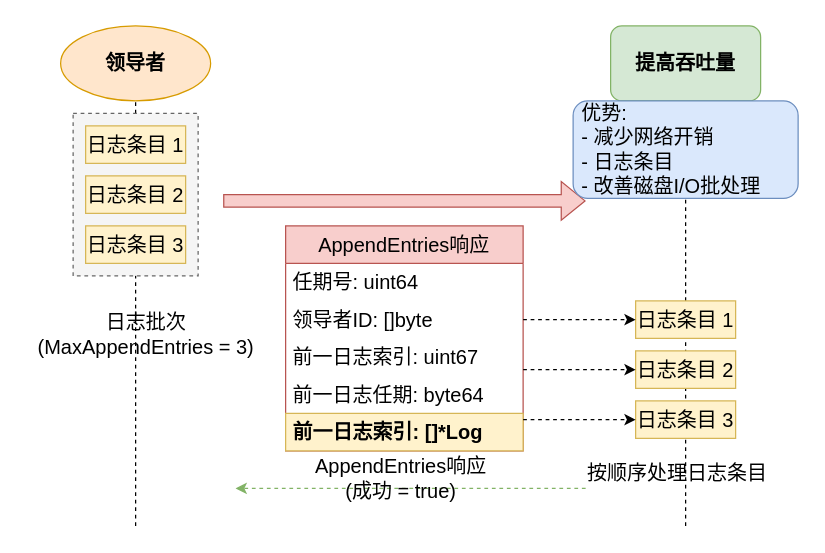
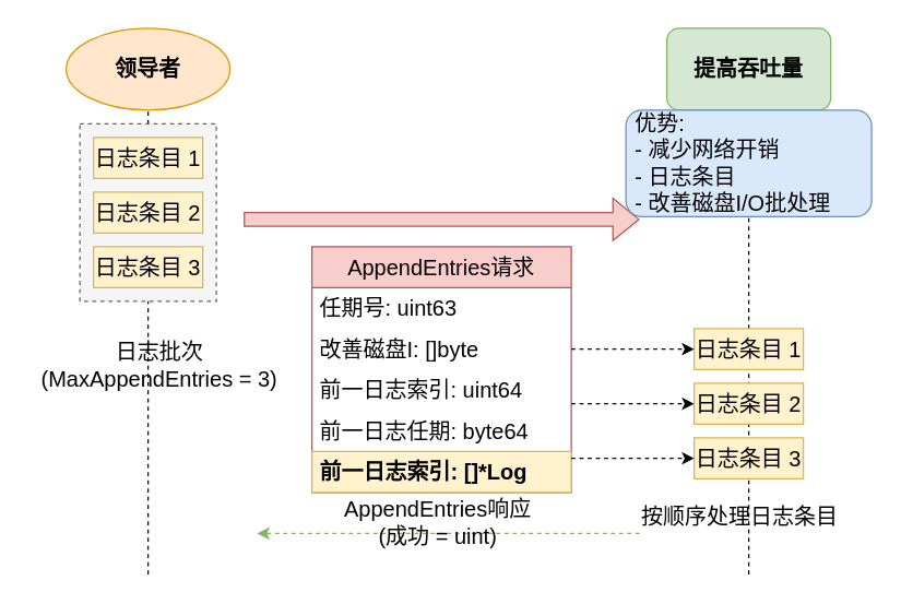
  <mxCell id="0" />
  <mxCell id="1" parent="0" />
  <mxCell id="2" value="领导者" style="ellipse;whiteSpace=wrap;html=1;fillColor=#ffe6cc;strokeColor=#d79b00;fontSize=16;fontStyle=1;" vertex="1" parent="1"><mxGeometry x="48" y="20" width="120" height="60" as="geometry" /></mxCell>
  <mxCell id="3" value="提高吞吐量" style="rounded=1;whiteSpace=wrap;html=1;fillColor=#d5e8d4;strokeColor=#82b366;fontSize=16;fontStyle=1" vertex="1" parent="1"><mxGeometry x="488" y="20" width="120" height="60" as="geometry" /></mxCell>
  <mxCell id="4" value="" style="endArrow=none;dashed=1;html=1;rounded=0;entryX=0.5;entryY=1;entryDx=0;entryDy=0;fontSize=16;" edge="1" parent="1" target="2"><mxGeometry width="50" height="50" relative="1" as="geometry"><mxPoint x="108" y="420" as="sourcePoint" /><mxPoint x="418" y="220" as="targetPoint" /></mxGeometry></mxCell>
  <mxCell id="5" value="" style="endArrow=none;dashed=1;html=1;rounded=0;entryX=0.5;entryY=1;entryDx=0;entryDy=0;fontSize=16;" edge="1" parent="1" target="3"><mxGeometry width="50" height="50" relative="1" as="geometry"><mxPoint x="548" y="420" as="sourcePoint" /><mxPoint x="418" y="220" as="targetPoint" /></mxGeometry></mxCell>
  <mxCell id="6" value="日志条目 1" style="rounded=0;whiteSpace=wrap;html=1;fillColor=#fff2cc;strokeColor=#d6b656;fontSize=16;" vertex="1" parent="1"><mxGeometry x="68" y="100" width="80" height="30" as="geometry" /></mxCell>
  <mxCell id="7" value="日志条目 2" style="rounded=0;whiteSpace=wrap;html=1;fillColor=#fff2cc;strokeColor=#d6b656;fontSize=16;" vertex="1" parent="1"><mxGeometry x="68" y="140" width="80" height="30" as="geometry" /></mxCell>
  <mxCell id="8" value="日志条目 3" style="rounded=0;whiteSpace=wrap;html=1;fillColor=#fff2cc;strokeColor=#d6b656;fontSize=16;" vertex="1" parent="1"><mxGeometry x="68" y="180" width="80" height="30" as="geometry" /></mxCell>
  <mxCell id="9" value="" style="rounded=0;whiteSpace=wrap;html=1;fillColor=#f5f5f5;strokeColor=#666666;dashed=1;fontSize=16;" vertex="1" parent="1"><mxGeometry x="58" y="90" width="100" height="130" as="geometry" /></mxCell>
  <mxCell id="10" value="日志条目 1" style="rounded=0;whiteSpace=wrap;html=1;fillColor=#fff2cc;strokeColor=#d6b656;fontSize=16;" vertex="1" parent="1"><mxGeometry x="68" y="100" width="80" height="30" as="geometry" /></mxCell>
  <mxCell id="11" value="日志条目 2" style="rounded=0;whiteSpace=wrap;html=1;fillColor=#fff2cc;strokeColor=#d6b656;fontSize=16;" vertex="1" parent="1"><mxGeometry x="68" y="140" width="80" height="30" as="geometry" /></mxCell>
  <mxCell id="12" value="日志条目 3" style="rounded=0;whiteSpace=wrap;html=1;fillColor=#fff2cc;strokeColor=#d6b656;fontSize=16;" vertex="1" parent="1"><mxGeometry x="68" y="180" width="80" height="30" as="geometry" /></mxCell>
  <mxCell id="13" value="日志批次&lt;br&gt;(MaxAppendEntries = 3)" style="text;html=1;align=center;verticalAlign=middle;resizable=0;points=[];autosize=1;strokeColor=none;fillColor=none;fontSize=16;" vertex="1" parent="1"><mxGeometry x="20" y="242" width="191" height="50" as="geometry" /></mxCell>
  <mxCell id="14" value="" style="shape=flexArrow;endArrow=classic;html=1;rounded=0;fillColor=#f8cecc;strokeColor=#b85450;fontSize=16;" edge="1" parent="1"><mxGeometry width="50" height="50" relative="1" as="geometry"><mxPoint x="178" y="160" as="sourcePoint" /><mxPoint x="468" y="160" as="targetPoint" /></mxGeometry></mxCell>
- <mxCell id="15" value="AppendEntries响应" style="swimlane;fontStyle=0;childLayout=stackLayout;horizontal=1;startSize=30;horizontalStack=0;resizeParent=1;resizeParentMax=0;resizeLast=0;collapsible=1;marginBottom=0;whiteSpace=wrap;html=1;fillColor=#f8cecc;strokeColor=#b85450;fontSize=16;" vertex="1" parent="1"><mxGeometry x="228" y="180" width="190" height="180" as="geometry" /></mxCell>
- <mxCell id="16" value="任期号: uint64" style="text;strokeColor=none;fillColor=none;align=left;verticalAlign=middle;spacingLeft=4;spacingRight=4;overflow=hidden;points=[[0,0.5],[1,0.5]];portConstraint=eastwest;rotatable=0;whiteSpace=wrap;html=1;fontSize=16;" vertex="1" parent="15"><mxGeometry y="30" width="190" height="30" as="geometry" /></mxCell>
- <mxCell id="17" value="领导者ID: []byte" style="text;strokeColor=none;fillColor=none;align=left;verticalAlign=middle;spacingLeft=4;spacingRight=4;overflow=hidden;points=[[0,0.5],[1,0.5]];portConstraint=eastwest;rotatable=0;whiteSpace=wrap;html=1;fontSize=16;" vertex="1" parent="15"><mxGeometry y="60" width="190" height="30" as="geometry" /></mxCell>
- <mxCell id="18" value="前一日志索引: uint67" style="text;strokeColor=none;fillColor=none;align=left;verticalAlign=middle;spacingLeft=4;spacingRight=4;overflow=hidden;points=[[0,0.5],[1,0.5]];portConstraint=eastwest;rotatable=0;whiteSpace=wrap;html=1;fontSize=16;" vertex="1" parent="15"><mxGeometry y="90" width="190" height="30" as="geometry" /></mxCell>
+ <mxCell id="15" value="AppendEntries请求" style="swimlane;fontStyle=0;childLayout=stackLayout;horizontal=1;startSize=30;horizontalStack=0;resizeParent=1;resizeParentMax=0;resizeLast=0;collapsible=1;marginBottom=0;whiteSpace=wrap;html=1;fillColor=#f8cecc;strokeColor=#b85450;fontSize=16;" vertex="1" parent="1"><mxGeometry x="228" y="180" width="190" height="180" as="geometry" /></mxCell>
+ <mxCell id="16" value="任期号: uint63" style="text;strokeColor=none;fillColor=none;align=left;verticalAlign=middle;spacingLeft=4;spacingRight=4;overflow=hidden;points=[[0,0.5],[1,0.5]];portConstraint=eastwest;rotatable=0;whiteSpace=wrap;html=1;fontSize=16;" vertex="1" parent="15"><mxGeometry y="30" width="190" height="30" as="geometry" /></mxCell>
+ <mxCell id="17" value="改善磁盘I: []byte" style="text;strokeColor=none;fillColor=none;align=left;verticalAlign=middle;spacingLeft=4;spacingRight=4;overflow=hidden;points=[[0,0.5],[1,0.5]];portConstraint=eastwest;rotatable=0;whiteSpace=wrap;html=1;fontSize=16;" vertex="1" parent="15"><mxGeometry y="60" width="190" height="30" as="geometry" /></mxCell>
+ <mxCell id="18" value="前一日志索引: uint64" style="text;strokeColor=none;fillColor=none;align=left;verticalAlign=middle;spacingLeft=4;spacingRight=4;overflow=hidden;points=[[0,0.5],[1,0.5]];portConstraint=eastwest;rotatable=0;whiteSpace=wrap;html=1;fontSize=16;" vertex="1" parent="15"><mxGeometry y="90" width="190" height="30" as="geometry" /></mxCell>
  <mxCell id="19" value="前一日志任期: byte64" style="text;strokeColor=none;fillColor=none;align=left;verticalAlign=middle;spacingLeft=4;spacingRight=4;overflow=hidden;points=[[0,0.5],[1,0.5]];portConstraint=eastwest;rotatable=0;whiteSpace=wrap;html=1;fontSize=16;" vertex="1" parent="15"><mxGeometry y="120" width="190" height="30" as="geometry" /></mxCell>
  <mxCell id="20" value="前一日志索引: []*Log" style="text;strokeColor=#d6b656;fillColor=#fff2cc;align=left;verticalAlign=middle;spacingLeft=4;spacingRight=4;overflow=hidden;points=[[0,0.5],[1,0.5]];portConstraint=eastwest;rotatable=0;whiteSpace=wrap;html=1;fontStyle=1;fontSize=16;" vertex="1" parent="15"><mxGeometry y="150" width="190" height="30" as="geometry" /></mxCell>
  <mxCell id="21" value="日志条目 1" style="rounded=0;whiteSpace=wrap;html=1;fillColor=#fff2cc;strokeColor=#d6b656;fontSize=16;" vertex="1" parent="1"><mxGeometry x="508" y="240" width="80" height="30" as="geometry" /></mxCell>
  <mxCell id="22" value="日志条目 2" style="rounded=0;whiteSpace=wrap;html=1;fillColor=#fff2cc;strokeColor=#d6b656;fontSize=16;" vertex="1" parent="1"><mxGeometry x="508" y="280" width="80" height="30" as="geometry" /></mxCell>
  <mxCell id="23" value="日志条目 3" style="rounded=0;whiteSpace=wrap;html=1;fillColor=#fff2cc;strokeColor=#d6b656;fontSize=16;" vertex="1" parent="1"><mxGeometry x="508" y="320" width="80" height="30" as="geometry" /></mxCell>
  <mxCell id="24" value="" style="endArrow=classic;html=1;rounded=0;entryX=0;entryY=0.5;entryDx=0;entryDy=0;dashed=1;fontSize=16;" edge="1" parent="1" target="21"><mxGeometry width="50" height="50" relative="1" as="geometry"><mxPoint x="418" y="255" as="sourcePoint" /><mxPoint x="468" y="220" as="targetPoint" /></mxGeometry></mxCell>
  <mxCell id="25" value="" style="endArrow=classic;html=1;rounded=0;entryX=0;entryY=0.5;entryDx=0;entryDy=0;dashed=1;fontSize=16;" edge="1" parent="1" target="22"><mxGeometry width="50" height="50" relative="1" as="geometry"><mxPoint x="418" y="295" as="sourcePoint" /><mxPoint x="468" y="220" as="targetPoint" /></mxGeometry></mxCell>
  <mxCell id="26" value="" style="endArrow=classic;html=1;rounded=0;entryX=0;entryY=0.5;entryDx=0;entryDy=0;dashed=1;fontSize=16;" edge="1" parent="1" target="23"><mxGeometry width="50" height="50" relative="1" as="geometry"><mxPoint x="418" y="335" as="sourcePoint" /><mxPoint x="468" y="220" as="targetPoint" /></mxGeometry></mxCell>
  <mxCell id="27" value="按顺序处理日志条目" style="text;html=1;align=center;verticalAlign=middle;resizable=0;points=[];autosize=1;strokeColor=none;fillColor=none;fontSize=16;" vertex="1" parent="1"><mxGeometry x="460" y="362" width="162" height="31" as="geometry" /></mxCell>
  <mxCell id="28" value="" style="endArrow=classic;html=1;rounded=0;dashed=1;fillColor=#d5e8d4;strokeColor=#82b366;fontSize=16;" edge="1" parent="1"><mxGeometry width="50" height="50" relative="1" as="geometry"><mxPoint x="468" y="390" as="sourcePoint" /><mxPoint x="188" y="390" as="targetPoint" /></mxGeometry></mxCell>
- <mxCell id="29" value="AppendEntries响应&lt;br&gt;(成功 = true)" style="text;html=1;align=center;verticalAlign=middle;resizable=0;points=[];autosize=1;strokeColor=none;fillColor=none;fontSize=16;" vertex="1" parent="1"><mxGeometry x="242" y="357" width="155" height="50" as="geometry" /></mxCell>
+ <mxCell id="29" value="AppendEntries响应&lt;br&gt;(成功 = uint)" style="text;html=1;align=center;verticalAlign=middle;resizable=0;points=[];autosize=1;strokeColor=none;fillColor=none;fontSize=16;" vertex="1" parent="1"><mxGeometry x="242" y="357" width="155" height="50" as="geometry" /></mxCell>
  <mxCell id="30" value="优势:&lt;br&gt;- 减少网络开销&lt;br&gt;- 日志条目&lt;br&gt;- 改善磁盘I/O批处理" style="rounded=1;whiteSpace=wrap;html=1;fillColor=#dae8fc;strokeColor=#6c8ebf;align=left;spacingLeft=5;fontSize=16;" vertex="1" parent="1"><mxGeometry x="458" y="80" width="180" height="78" as="geometry" /></mxCell>
